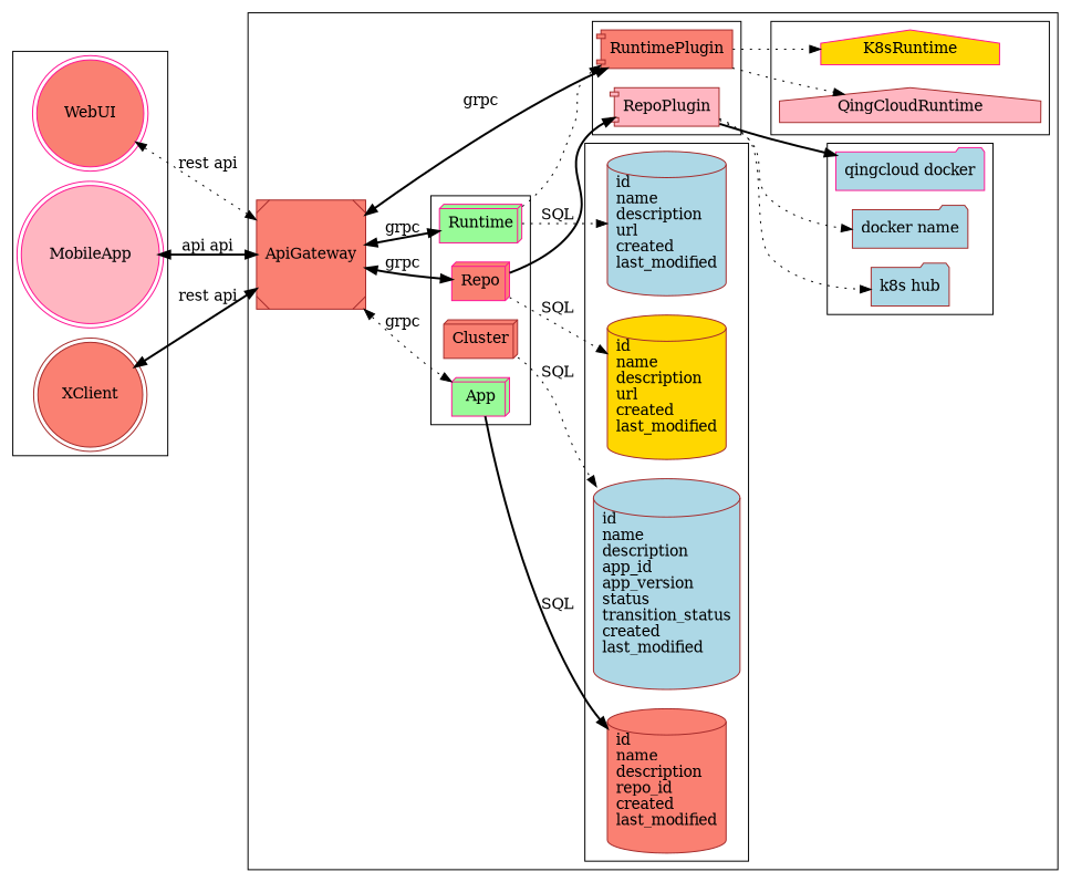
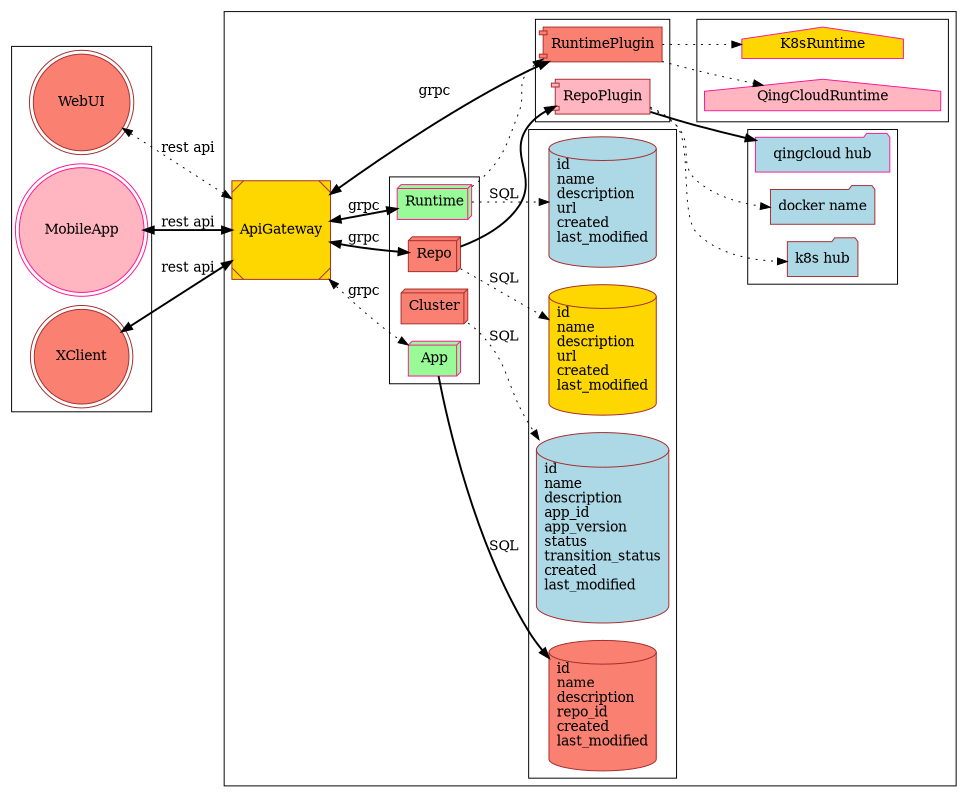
  digraph {
    rankdir=LR
    node [color=brown fillcolor=salmon shape=box3d style=filled]
    edge [style=dotted]
-   WebUI [color=deeppink shape=doublecircle]
+   WebUI [shape=doublecircle]
    MobileApp [color=deeppink fillcolor=lightpink shape=doublecircle]
    XClient [shape=doublecircle]
-   Repo [color=deeppink]
+   Repo
    App [color=deeppink fillcolor=palegreen]
    Runtime [color=deeppink fillcolor=palegreen]
    Cluster
    n8 [fillcolor=gold label="id\lname\ldescription\lurl\lcreated\llast_modified\l" shape=cylinder]
    n9 [label="id\lname\ldescription\lrepo_id\lcreated\llast_modified\l" shape=cylinder]
    n10 [fillcolor=lightblue label="id\lname\ldescription\lurl\lcreated\llast_modified\l" shape=cylinder]
    n11 [fillcolor=lightblue label="id\lname\ldescription\lapp_id\lapp_version\lstatus\ltransition_status\lcreated\llast_modified\l" shape=cylinder]
    RepoPlugin [fillcolor=lightpink shape=component]
    RuntimePlugin [shape=component]
    n14 [fillcolor=lightblue label="k8s hub" shape=folder]
    n15 [fillcolor=lightblue label="docker name" shape=folder]
-   n16 [color=deeppink fillcolor=lightblue label="qingcloud docker" shape=folder]
+   n16 [color=deeppink fillcolor=lightblue label="qingcloud hub" shape=folder]
    K8sRuntime [color=deeppink fillcolor=gold shape=house]
-   QingCloudRuntime [fillcolor=lightpink shape=house]
-   ApiGateway [shape=Msquare]
+   QingCloudRuntime [color=deeppink fillcolor=lightpink shape=house]
+   ApiGateway [fillcolor=gold shape=Msquare]
    subgraph cluster_1 {
      WebUI
      MobileApp
      XClient
    }
    subgraph cluster_2 {
      ApiGateway
      subgraph cluster_3 {
        Repo
        App
        Runtime
        Cluster
      }
      subgraph cluster_4 {
        n8
        n9
        n10
        n11
      }
      subgraph cluster_5 {
        RepoPlugin
        RuntimePlugin
      }
      subgraph cluster_6 {
        n14
        n15
        n16
      }
      subgraph cluster_7 {
        K8sRuntime
        QingCloudRuntime
      }
    }
    WebUI -> ApiGateway [dir=both label="rest api"]
-   MobileApp -> ApiGateway [dir=both label="api api" style=bold]
+   MobileApp -> ApiGateway [dir=both label="rest api" style=bold]
    XClient -> ApiGateway [dir=both label="rest api" style=bold]
    Repo -> n8 [label=SQL]
    Repo -> RepoPlugin [style=bold]
    App -> n9 [label=SQL style=bold]
    Runtime -> n10 [label=SQL]
    Runtime -> RuntimePlugin
    Cluster -> n11 [label=SQL]
    RepoPlugin -> n14
    RepoPlugin -> n15
    RepoPlugin -> n16 [style=bold]
    RuntimePlugin -> K8sRuntime
    RuntimePlugin -> QingCloudRuntime
    ApiGateway -> Repo [dir=both label=grpc style=bold]
    ApiGateway -> App [dir=both label=grpc]
    ApiGateway -> Runtime [dir=both label=grpc style=bold]
    ApiGateway -> RuntimePlugin [dir=both label=grpc style=bold]
  }
